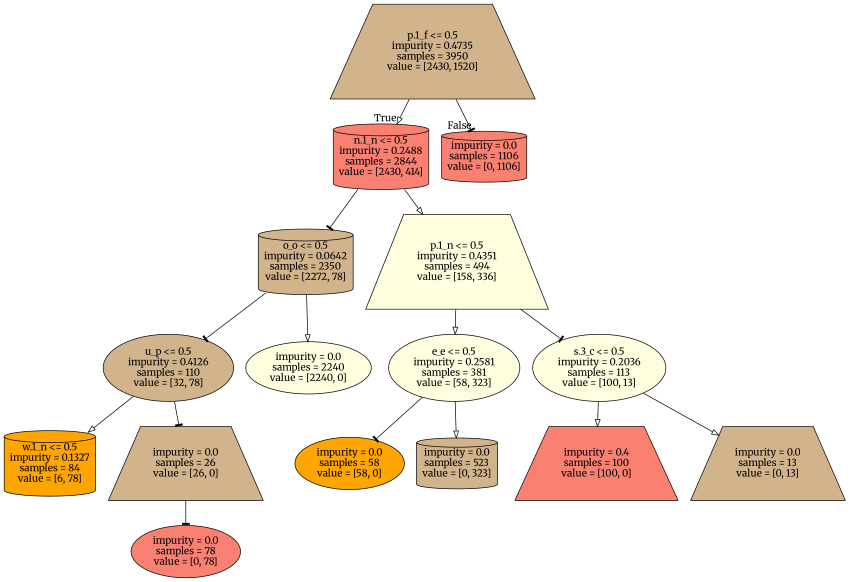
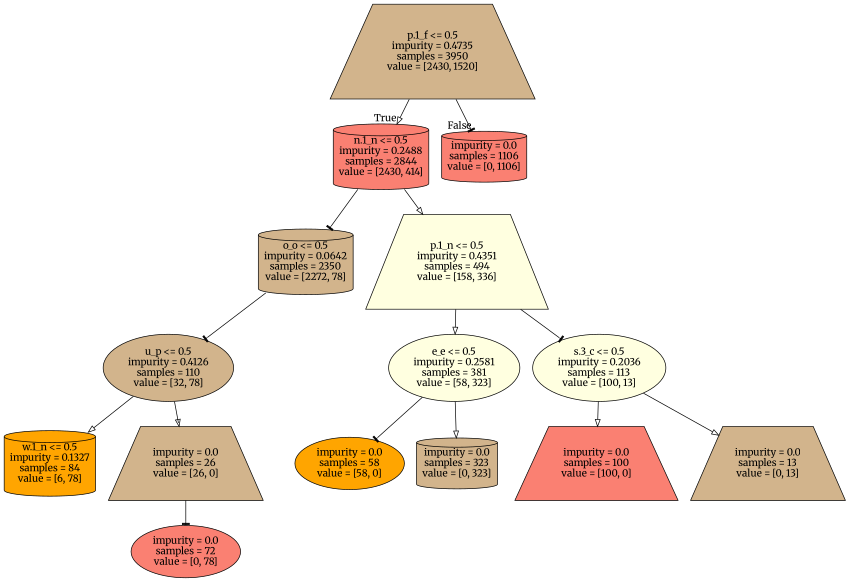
  digraph {
    fontname=Merriweather
    node [fillcolor=tan fontname=Merriweather shape=ellipse style=filled]
    edge [arrowhead=onormal fontname=Merriweather]
    n1 [label="p.1_f <= 0.5\nimpurity = 0.4735\nsamples = 3950\nvalue = [2430, 1520]" shape=trapezium]
    n2 [fillcolor=salmon label="n.1_n <= 0.5\nimpurity = 0.2488\nsamples = 2844\nvalue = [2430, 414]" shape=cylinder]
    n3 [fillcolor=salmon label="impurity = 0.0\nsamples = 1106\nvalue = [0, 1106]" shape=cylinder]
    n4 [label="o_o <= 0.5\nimpurity = 0.0642\nsamples = 2350\nvalue = [2272, 78]" shape=cylinder]
    n5 [fillcolor=lightyellow label="p.1_n <= 0.5\nimpurity = 0.4351\nsamples = 494\nvalue = [158, 336]" shape=trapezium]
    n6 [label="u_p <= 0.5\nimpurity = 0.4126\nsamples = 110\nvalue = [32, 78]"]
-   n7 [fillcolor=lightyellow label="impurity = 0.0\nsamples = 2240\nvalue = [2240, 0]"]
    n8 [fillcolor=lightyellow label="e_e <= 0.5\nimpurity = 0.2581\nsamples = 381\nvalue = [58, 323]"]
    n9 [fillcolor=lightyellow label="s.3_c <= 0.5\nimpurity = 0.2036\nsamples = 113\nvalue = [100, 13]"]
    n10 [fillcolor=orange label="w.1_n <= 0.5\nimpurity = 0.1327\nsamples = 84\nvalue = [6, 78]" shape=cylinder]
    n11 [label="impurity = 0.0\nsamples = 26\nvalue = [26, 0]" shape=trapezium]
-   n12 [fillcolor=salmon label="impurity = 0.0\nsamples = 78\nvalue = [0, 78]"]
+   n12 [fillcolor=salmon label="impurity = 0.0\nsamples = 72\nvalue = [0, 78]"]
    n13 [fillcolor=orange label="impurity = 0.0\nsamples = 58\nvalue = [58, 0]"]
-   n14 [label="impurity = 0.0\nsamples = 523\nvalue = [0, 323]" shape=cylinder]
-   n15 [fillcolor=salmon label="impurity = 0.4\nsamples = 100\nvalue = [100, 0]" shape=trapezium]
+   n14 [label="impurity = 0.0\nsamples = 323\nvalue = [0, 323]" shape=cylinder]
+   n15 [fillcolor=salmon label="impurity = 0.0\nsamples = 100\nvalue = [100, 0]" shape=trapezium]
    n16 [label="impurity = 0.0\nsamples = 13\nvalue = [0, 13]" shape=trapezium]
    n1 -> n2 [headlabel=True labelangle=45 labeldistance=2.5]
    n1 -> n3 [arrowhead=tee headlabel=False labelangle=-45 labeldistance=2.5]
    n2 -> n4 [arrowhead=tee]
    n2 -> n5
    n4 -> n6 [arrowhead=tee]
-   n4 -> n7
    n5 -> n8
    n5 -> n9 [arrowhead=tee]
    n6 -> n10
-   n6 -> n11 [arrowhead=tee]
+   n6 -> n11
    n8 -> n13 [arrowhead=tee]
    n8 -> n14
    n9 -> n15
    n9 -> n16
    n11 -> n12 [arrowhead=tee]
  }
